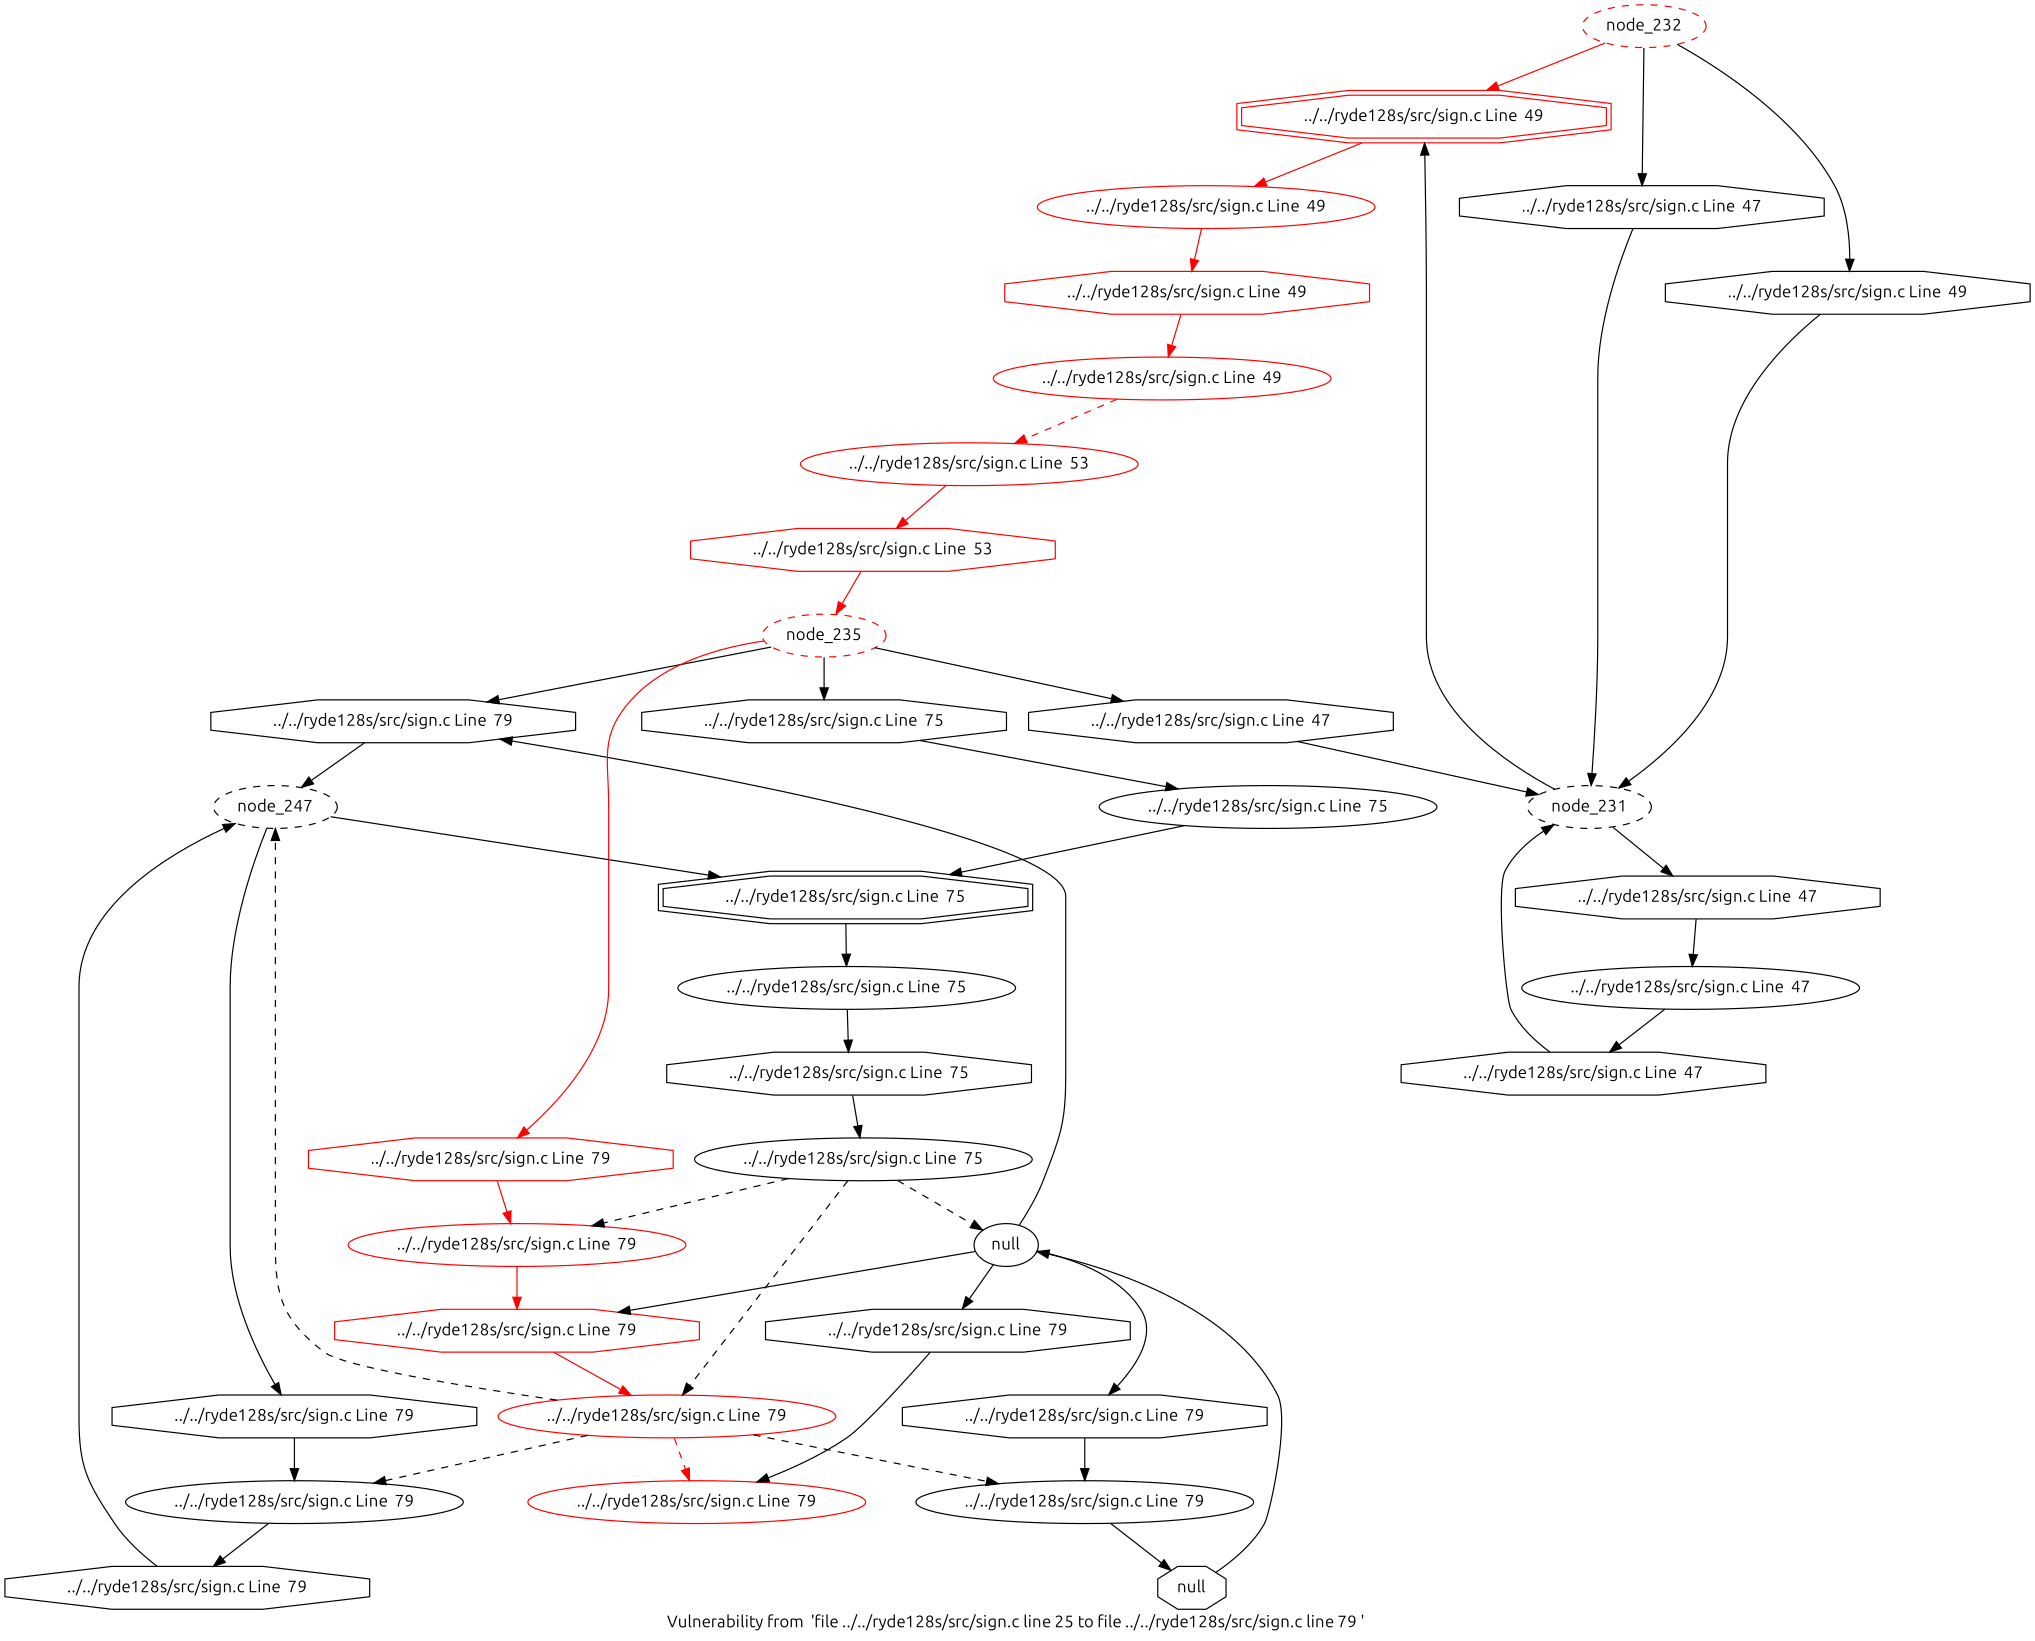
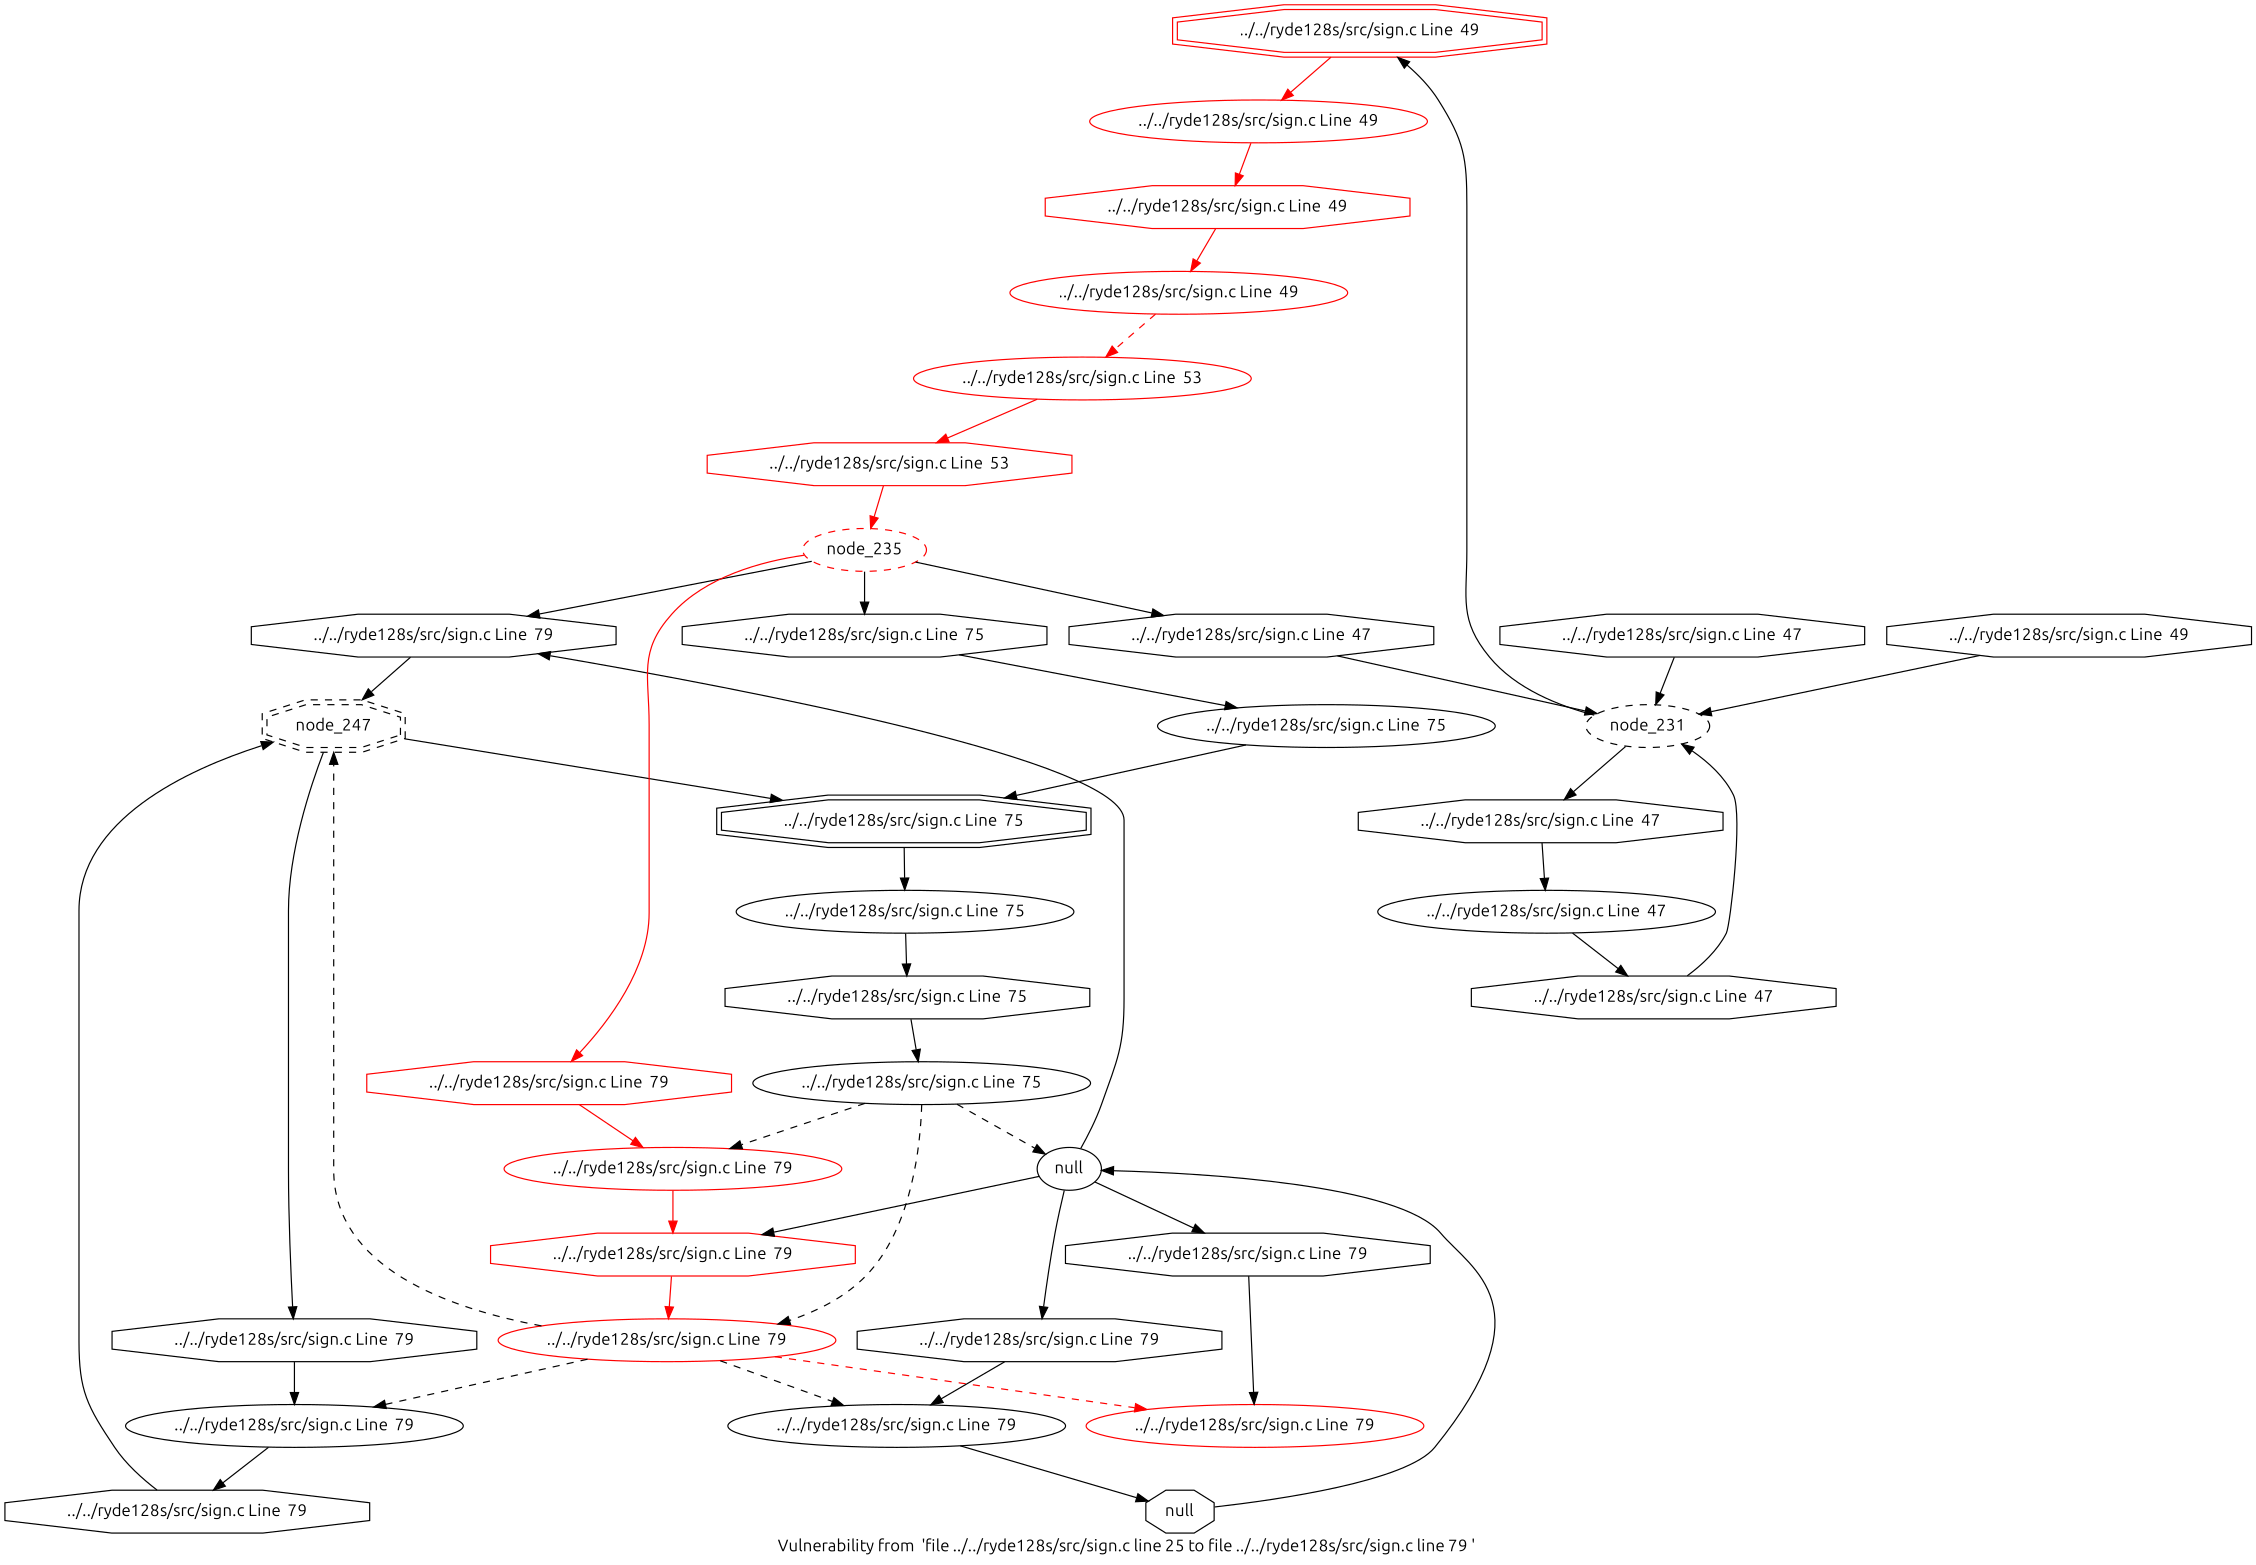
  digraph {
    fontname=Ubuntu
    label="Vulnerability from  'file ../../ryde128s/src/sign.c line 25 to file ../../ryde128s/src/sign.c line 79 ' "
    node [fontname=Ubuntu shape=ellipse style=solid]
    edge [fontname=Ubuntu]
    n1 [color=red label="../../ryde128s/src/sign.c Line  49" shape=doubleoctagon]
    n2 [color=red label="../../ryde128s/src/sign.c Line  49"]
    n3 [color=red label="../../ryde128s/src/sign.c Line  49" shape=octagon]
    n4 [color=red label="../../ryde128s/src/sign.c Line  49"]
    n5 [label="../../ryde128s/src/sign.c Line  47" shape=octagon]
    n6 [label=node_231 style=dashed]
    n7 [label="../../ryde128s/src/sign.c Line  47" shape=octagon]
    n8 [label="../../ryde128s/src/sign.c Line  47"]
    n9 [label="../../ryde128s/src/sign.c Line  47" shape=octagon]
    n10 [label="../../ryde128s/src/sign.c Line  75"]
    n11 [label="../../ryde128s/src/sign.c Line  75" shape=octagon]
    n12 [label="../../ryde128s/src/sign.c Line  75"]
    n13 [label=null]
    n14 [color=red label="../../ryde128s/src/sign.c Line  79"]
    n15 [color=red label="../../ryde128s/src/sign.c Line  79"]
    n16 [label="../../ryde128s/src/sign.c Line  75" shape=doubleoctagon]
    n17 [label="../../ryde128s/src/sign.c Line  79" shape=octagon]
    n18 [color=red label="../../ryde128s/src/sign.c Line  79" shape=octagon]
    n19 [label="../../ryde128s/src/sign.c Line  79" shape=octagon]
    n20 [label="../../ryde128s/src/sign.c Line  79" shape=octagon]
    n21 [label="../../ryde128s/src/sign.c Line  79"]
-   node_247 [style=dashed]
+   node_247 [shape=doubleoctagon style=dashed]
    n23 [color=red label="../../ryde128s/src/sign.c Line  79"]
    n24 [label="../../ryde128s/src/sign.c Line  79"]
    n25 [label=null shape=octagon]
    n26 [label="../../ryde128s/src/sign.c Line  79" shape=octagon]
    n27 [label="../../ryde128s/src/sign.c Line  79" shape=octagon]
    n28 [color=red label="../../ryde128s/src/sign.c Line  53"]
    node_235 [color=red style=dashed]
    n30 [label="../../ryde128s/src/sign.c Line  47" shape=octagon]
    n31 [label="../../ryde128s/src/sign.c Line  75" shape=octagon]
    n32 [color=red label="../../ryde128s/src/sign.c Line  79" shape=octagon]
    n33 [label="../../ryde128s/src/sign.c Line  75"]
-   node_232 [color=red style=dashed]
    n35 [label="../../ryde128s/src/sign.c Line  49" shape=octagon]
    n36 [color=red label="../../ryde128s/src/sign.c Line  53" shape=octagon]
    n1 -> n2 [color=red]
    n2 -> n3 [color=red]
    n3 -> n4 [color=red]
    n4 -> n28 [color=red style=dashed]
    n5 -> n6
    n6 -> n1
    n6 -> n7
    n7 -> n8
    n8 -> n9
    n9 -> n6
    n10 -> n11
    n11 -> n12
    n12 -> n13 [style=dashed]
    n12 -> n14 [style=dashed]
    n12 -> n15 [style=dashed]
    n13 -> n17
    n13 -> n18
    n13 -> n19
    n13 -> n20
    n14 -> n18 [color=red]
    n15 -> n21 [style=dashed]
    n15 -> node_247 [style=dashed]
    n15 -> n23 [color=red style=dashed]
    n15 -> n24 [style=dashed]
    n16 -> n10
    n17 -> n21
    n18 -> n15 [color=red]
    n19 -> n23
    n20 -> node_247
    n21 -> n25
    node_247 -> n16
    node_247 -> n26
    n24 -> n27
    n25 -> n13
    n26 -> n24
    n27 -> node_247
    n28 -> n36 [color=red]
    node_235 -> n20
    node_235 -> n30
    node_235 -> n31
    node_235 -> n32 [color=red]
    n30 -> n6
    n31 -> n33
    n32 -> n14 [color=red]
    n33 -> n16
-   node_232 -> n1 [color=red]
-   node_232 -> n5
-   node_232 -> n35
    n35 -> n6
    n36 -> node_235 [color=red]
  }
